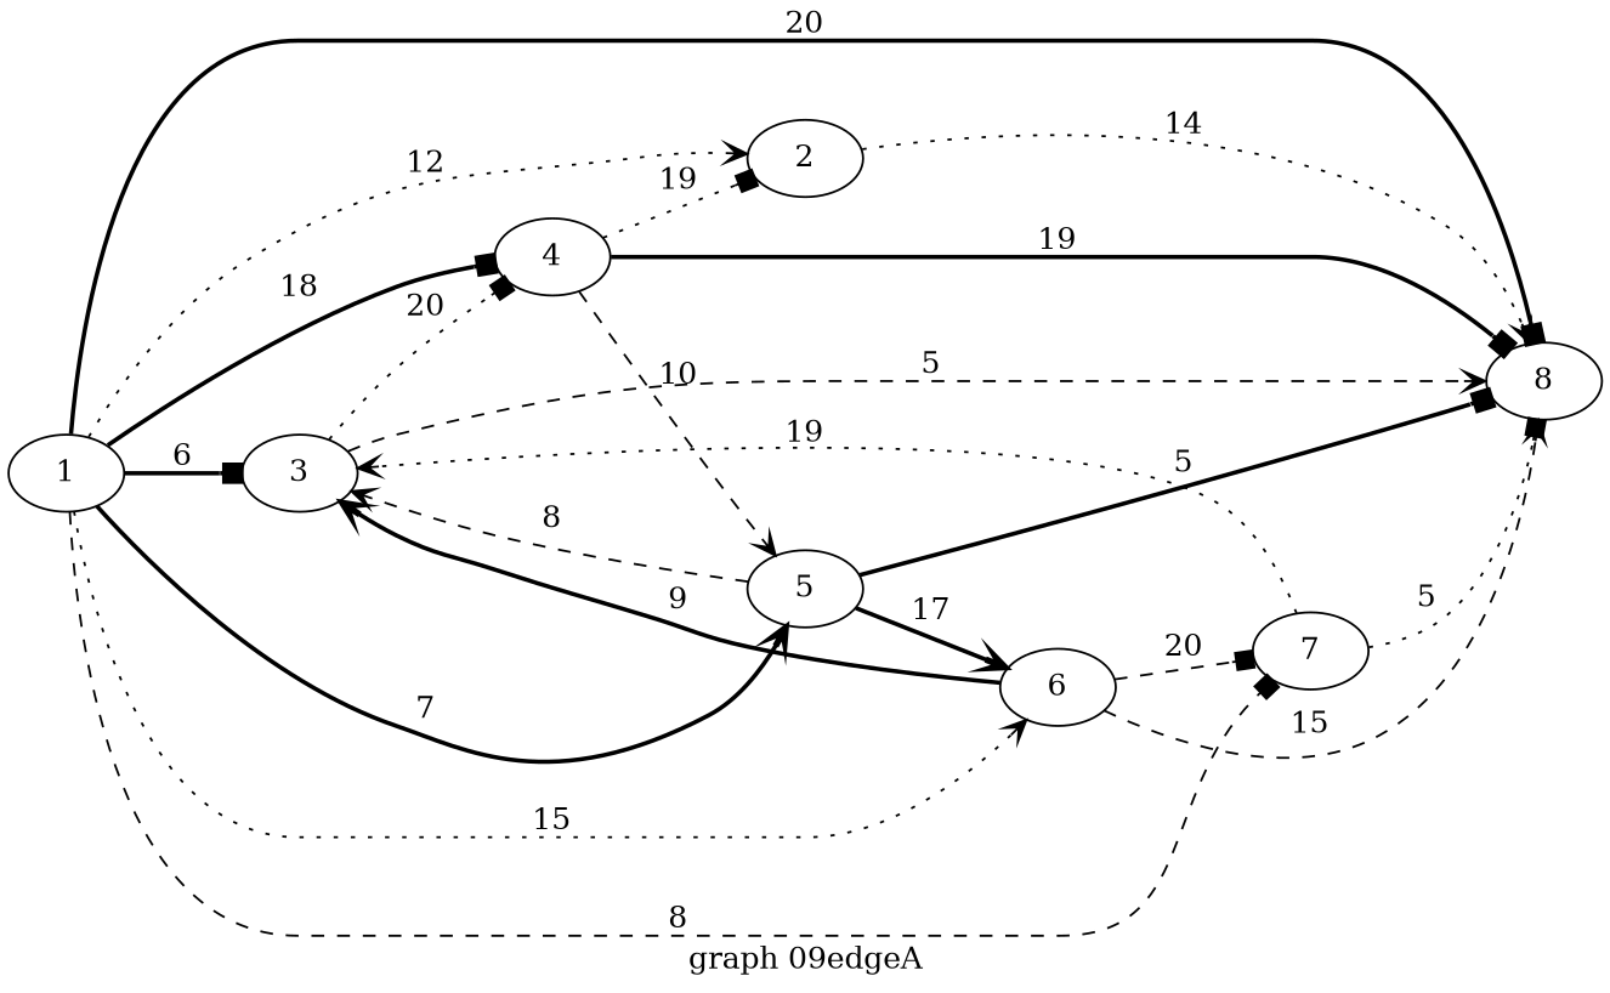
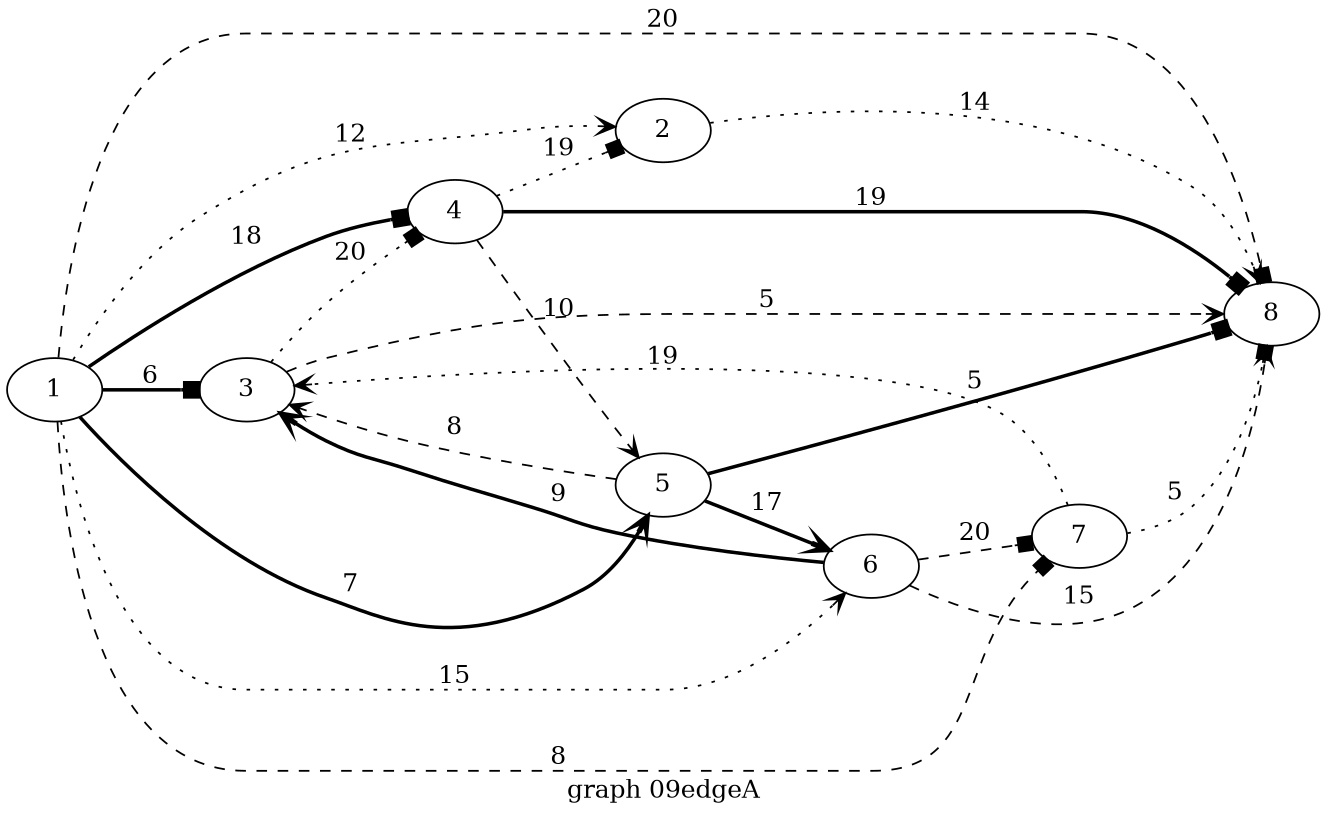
  digraph {
    label="graph 09edgeA"
    rankdir=LR
    edge [arrowhead=vee style=bold]
    1
    2
    3
    4
    5
    6
    7
    8
    1 -> 2 [label=" 12 " style=dotted]
    1 -> 3 [arrowhead=box label=" 6 "]
    1 -> 4 [arrowhead=box label=" 18 "]
    1 -> 5 [label=" 7 "]
    1 -> 6 [label=" 15 " style=dotted]
    1 -> 7 [arrowhead=box label=" 8 " style=dashed]
-   1 -> 8 [arrowhead=box label=" 20 "]
+   1 -> 8 [arrowhead=box label=" 20 " style=dashed]
    2 -> 8 [label=" 14 " style=dotted]
    3 -> 4 [arrowhead=box label=" 20 " style=dotted]
    3 -> 8 [label=" 5 " style=dashed]
    4 -> 2 [arrowhead=box label=" 19 " style=dotted]
    4 -> 5 [label=" 10 " style=dashed]
    4 -> 8 [arrowhead=box label=" 19 "]
    5 -> 3 [label=" 8 " style=dashed]
    5 -> 6 [label=" 17 "]
    5 -> 8 [arrowhead=box label=" 5 "]
    6 -> 3 [label=" 9 "]
    6 -> 7 [arrowhead=box label=" 20 " style=dashed]
    6 -> 8 [label=" 15 " style=dashed]
    7 -> 3 [label=" 19 " style=dotted]
    7 -> 8 [arrowhead=box label=" 5 " style=dotted]
  }
